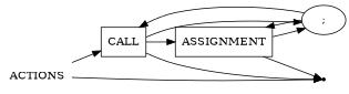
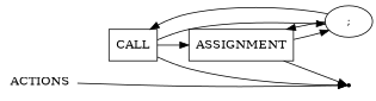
  digraph {
    rankdir=LR
    node [shape=box]
    n1 [label=ACTIONS shape=plaintext]
    n2 [label=CALL]
    end [shape=point]
    n4 [label=ASSIGNMENT]
    n5 [label=";" shape=oval]
-   n1 -> n2
    n1 -> end
    n2 -> end
    n2 -> n4
    n2 -> n5
    n4 -> end
    n4 -> n5
    n5 -> n2
    n5 -> n4
  }
